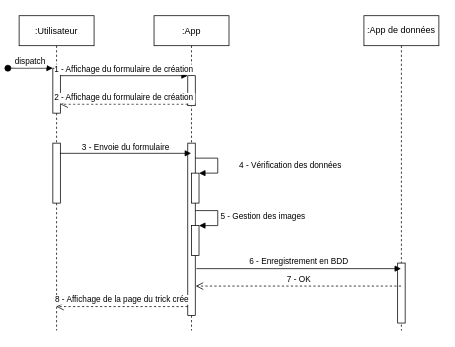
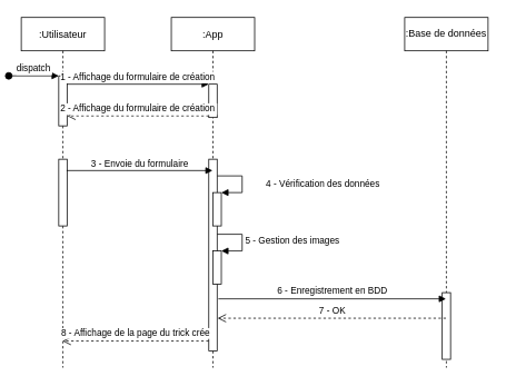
  <mxCell id="0" />
  <mxCell id="1" parent="0" />
  <mxCell id="2" value=":Utilisateur" style="shape=umlLifeline;perimeter=lifelinePerimeter;container=1;collapsible=0;recursiveResize=0;rounded=0;shadow=0;strokeWidth=1;" parent="1" vertex="1"><mxGeometry x="20" y="20" width="100" height="420" as="geometry" /></mxCell>
  <mxCell id="3" value="" style="points=[];perimeter=orthogonalPerimeter;rounded=0;shadow=0;strokeWidth=1;" parent="2" vertex="1"><mxGeometry x="45" y="70" width="10" height="60" as="geometry" /></mxCell>
  <mxCell id="4" value="dispatch" style="verticalAlign=bottom;startArrow=oval;endArrow=block;startSize=8;shadow=0;strokeWidth=1;" parent="2" target="3" edge="1"><mxGeometry relative="1" as="geometry"><mxPoint x="-15" y="70" as="sourcePoint" /></mxGeometry></mxCell>
  <mxCell id="5" value="" style="html=1;points=[];perimeter=orthogonalPerimeter;" vertex="1" parent="2"><mxGeometry x="45" y="170" width="10" height="80" as="geometry" /></mxCell>
  <mxCell id="6" value=":App" style="shape=umlLifeline;perimeter=lifelinePerimeter;container=1;collapsible=0;recursiveResize=0;rounded=0;shadow=0;strokeWidth=1;" parent="1" vertex="1"><mxGeometry x="200" y="20" width="100" height="420" as="geometry" /></mxCell>
  <mxCell id="7" value="" style="points=[];perimeter=orthogonalPerimeter;rounded=0;shadow=0;strokeWidth=1;" parent="6" vertex="1"><mxGeometry x="45" y="80" width="10" height="40" as="geometry" /></mxCell>
  <mxCell id="8" value="" style="html=1;points=[];perimeter=orthogonalPerimeter;" vertex="1" parent="6"><mxGeometry x="45" y="170" width="10" height="230" as="geometry" /></mxCell>
  <mxCell id="9" value="" style="html=1;points=[];perimeter=orthogonalPerimeter;" vertex="1" parent="6"><mxGeometry x="50" y="210" width="10" height="40" as="geometry" /></mxCell>
  <mxCell id="10" value="4 - Vérification des données" style="edgeStyle=orthogonalEdgeStyle;html=1;align=left;spacingLeft=2;endArrow=block;rounded=0;entryX=1;entryY=0;" edge="1" target="9" parent="6"><mxGeometry x="0.067" y="25" relative="1" as="geometry"><mxPoint x="55" y="190" as="sourcePoint" /><Array as="points"><mxPoint x="85" y="190" /></Array><mxPoint as="offset" /></mxGeometry></mxCell>
  <mxCell id="11" value="" style="html=1;points=[];perimeter=orthogonalPerimeter;" vertex="1" parent="6"><mxGeometry x="50" y="280" width="10" height="40" as="geometry" /></mxCell>
  <mxCell id="12" value="5 - Gestion des images" style="edgeStyle=orthogonalEdgeStyle;html=1;align=left;spacingLeft=2;endArrow=block;rounded=0;entryX=1;entryY=0;" edge="1" target="11" parent="6"><mxGeometry x="0.004" relative="1" as="geometry"><mxPoint x="55" y="260" as="sourcePoint" /><Array as="points"><mxPoint x="85" y="260" /></Array><mxPoint as="offset" /></mxGeometry></mxCell>
  <mxCell id="13" value="2 - Affichage du formulaire de création" style="verticalAlign=bottom;endArrow=open;dashed=1;endSize=8;exitX=0;exitY=0.95;shadow=0;strokeWidth=1;" parent="1" source="7" target="3" edge="1"><mxGeometry relative="1" as="geometry"><mxPoint x="175" y="176" as="targetPoint" /></mxGeometry></mxCell>
  <mxCell id="14" value="1 - Affichage du formulaire de création" style="verticalAlign=bottom;endArrow=block;entryX=0;entryY=0;shadow=0;strokeWidth=1;" parent="1" source="3" target="7" edge="1"><mxGeometry relative="1" as="geometry"><mxPoint x="175" y="100" as="sourcePoint" /></mxGeometry></mxCell>
  <mxCell id="15" value="3 - Envoie du formulaire" style="html=1;verticalAlign=bottom;endArrow=block;rounded=0;exitX=0.942;exitY=0.17;exitDx=0;exitDy=0;exitPerimeter=0;" edge="1" parent="1" source="5" target="6"><mxGeometry width="80" relative="1" as="geometry"><mxPoint x="100" y="210" as="sourcePoint" /><mxPoint x="180" y="210" as="targetPoint" /></mxGeometry></mxCell>
- <mxCell id="16" value=":App de données" style="shape=umlLifeline;perimeter=lifelinePerimeter;whiteSpace=wrap;html=1;container=1;collapsible=0;recursiveResize=0;outlineConnect=0;" vertex="1" parent="1"><mxGeometry x="480" y="20" width="100" height="420" as="geometry" /></mxCell>
+ <mxCell id="16" value=":Base de données" style="shape=umlLifeline;perimeter=lifelinePerimeter;whiteSpace=wrap;html=1;container=1;collapsible=0;recursiveResize=0;outlineConnect=0;" vertex="1" parent="1"><mxGeometry x="480" y="20" width="100" height="420" as="geometry" /></mxCell>
  <mxCell id="17" value="" style="html=1;points=[];perimeter=orthogonalPerimeter;" vertex="1" parent="16"><mxGeometry x="45" y="330" width="10" height="80" as="geometry" /></mxCell>
  <mxCell id="18" value="6 - Enregistrement en BDD" style="html=1;verticalAlign=bottom;endArrow=block;rounded=0;exitX=1.151;exitY=0.728;exitDx=0;exitDy=0;exitPerimeter=0;" edge="1" parent="1" source="8" target="16"><mxGeometry x="-0.002" width="80" relative="1" as="geometry"><mxPoint x="300" y="360" as="sourcePoint" /><mxPoint x="380" y="360" as="targetPoint" /><mxPoint as="offset" /></mxGeometry></mxCell>
  <mxCell id="19" value="7 - OK" style="html=1;verticalAlign=bottom;endArrow=open;dashed=1;endSize=8;rounded=0;entryX=1.058;entryY=0.829;entryDx=0;entryDy=0;entryPerimeter=0;" edge="1" parent="1" source="16" target="8"><mxGeometry relative="1" as="geometry"><mxPoint x="490" y="380" as="sourcePoint" /><mxPoint x="410" y="380" as="targetPoint" /></mxGeometry></mxCell>
  <mxCell id="20" value="8 - Affichage de la page du trick crée" style="html=1;verticalAlign=bottom;endArrow=open;dashed=1;endSize=8;rounded=0;exitX=-0.012;exitY=0.948;exitDx=0;exitDy=0;exitPerimeter=0;" edge="1" parent="1" source="8" target="2"><mxGeometry relative="1" as="geometry"><mxPoint x="240" y="410" as="sourcePoint" /><mxPoint x="160" y="410" as="targetPoint" /></mxGeometry></mxCell>
